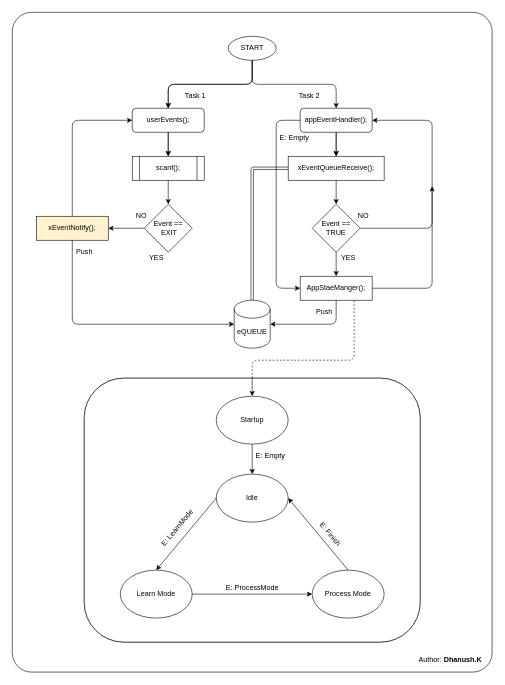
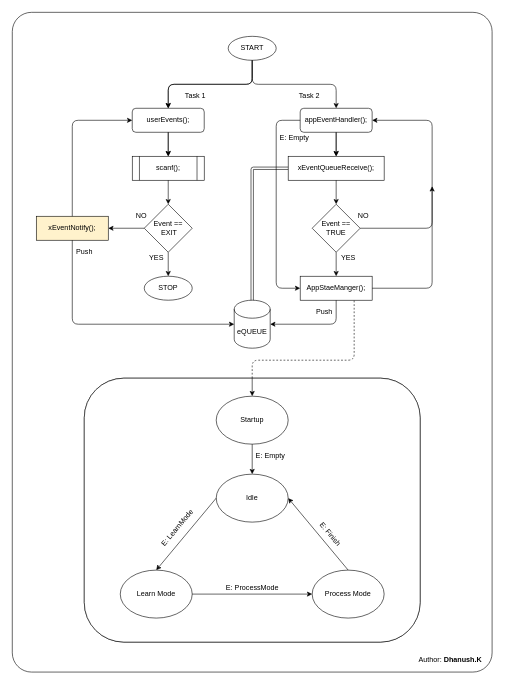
  <mxCell id="0" />
  <mxCell id="1" parent="0" />
  <mxCell id="2" value="" style="rounded=1;whiteSpace=wrap;html=1;arcSize=4;" parent="1" vertex="1"><mxGeometry x="20" width="800" height="1100" as="geometry" y="20" /></mxCell>
  <mxCell id="3" value="START" style="ellipse;whiteSpace=wrap;html=1;fontStyle=0" parent="1" vertex="1"><mxGeometry x="380" y="60" width="80" height="40" as="geometry" /></mxCell>
  <mxCell id="4" value="" style="endArrow=classic;html=1;exitX=0.5;exitY=1;exitDx=0;exitDy=0;entryX=0.5;entryY=0;entryDx=0;entryDy=0;" parent="1" source="3" target="5" edge="1"><mxGeometry width="50" height="50" relative="1" as="geometry"><mxPoint x="410" y="320" as="sourcePoint" /><mxPoint x="420" y="210" as="targetPoint" /><Array as="points"><mxPoint x="420" y="140" /><mxPoint x="280" y="140" /></Array></mxGeometry></mxCell>
  <mxCell id="5" value="userEvents();" style="rounded=1;whiteSpace=wrap;html=1;" parent="1" vertex="1"><mxGeometry x="220" y="180" width="120" height="40" as="geometry" /></mxCell>
  <mxCell id="6" value="appEventHandler();" style="rounded=1;whiteSpace=wrap;html=1;" parent="1" vertex="1"><mxGeometry x="500" y="180" width="120" height="40" as="geometry" /></mxCell>
  <mxCell id="7" value="" style="endArrow=classic;html=1;exitX=0.5;exitY=1;exitDx=0;exitDy=0;entryX=0.5;entryY=0;entryDx=0;entryDy=0;" parent="1" source="3" target="6" edge="1"><mxGeometry width="50" height="50" relative="1" as="geometry"><mxPoint x="410" y="320" as="sourcePoint" /><mxPoint x="460" y="270" as="targetPoint" /><Array as="points"><mxPoint x="420" y="140" /><mxPoint x="560" y="140" /></Array></mxGeometry></mxCell>
  <mxCell id="8" value="scanf();" style="shape=process;whiteSpace=wrap;html=1;backgroundOutline=1;" parent="1" vertex="1"><mxGeometry x="220" y="260" width="120" height="40" as="geometry" /></mxCell>
  <mxCell id="9" value="Event ==&lt;br&gt;&amp;nbsp;EXIT" style="rhombus;whiteSpace=wrap;html=1;" parent="1" vertex="1"><mxGeometry x="240" y="340" width="80" height="80" as="geometry" /></mxCell>
  <mxCell id="10" value="" style="endArrow=classic;html=1;exitX=0.5;exitY=1;exitDx=0;exitDy=0;entryX=0.5;entryY=0;entryDx=0;entryDy=0;" parent="1" source="8" target="9" edge="1"><mxGeometry width="50" height="50" relative="1" as="geometry"><mxPoint x="410" y="320" as="sourcePoint" /><mxPoint x="460" y="270" as="targetPoint" /></mxGeometry></mxCell>
  <mxCell id="11" value="" style="endArrow=classic;html=1;exitX=0.5;exitY=1;exitDx=0;exitDy=0;entryX=0.5;entryY=0;entryDx=0;entryDy=0;" parent="1" source="5" target="8" edge="1"><mxGeometry width="50" height="50" relative="1" as="geometry"><mxPoint x="410" y="320" as="sourcePoint" /><mxPoint x="460" y="270" as="targetPoint" /></mxGeometry></mxCell>
+ <mxCell id="12" value="STOP" style="ellipse;whiteSpace=wrap;html=1;fontStyle=0" parent="1" vertex="1"><mxGeometry x="240" y="460" width="80" height="40" as="geometry" /></mxCell>
+ <mxCell id="13" value="" style="endArrow=classic;html=1;exitX=0.5;exitY=1;exitDx=0;exitDy=0;entryX=0.5;entryY=0;entryDx=0;entryDy=0;" parent="1" source="9" target="12" edge="1"><mxGeometry width="50" height="50" relative="1" as="geometry"><mxPoint x="410" y="370" as="sourcePoint" /><mxPoint x="460" y="320" as="targetPoint" /></mxGeometry></mxCell>
  <mxCell id="14" value="YES" style="text;html=1;align=center;verticalAlign=middle;resizable=0;points=[];autosize=1;strokeColor=none;" parent="1" vertex="1"><mxGeometry x="240" y="420" width="40" height="20" as="geometry" /></mxCell>
  <mxCell id="15" value="xEventNotify();" style="rounded=0;whiteSpace=wrap;html=1;fillColor=#fff2cc;" parent="1" vertex="1"><mxGeometry x="60" y="360" width="120" height="40" as="geometry" /></mxCell>
  <mxCell id="16" value="" style="endArrow=classic;html=1;" parent="1" edge="1"><mxGeometry width="50" height="50" relative="1" as="geometry"><mxPoint x="240" y="380" as="sourcePoint" /><mxPoint x="180" y="380" as="targetPoint" /></mxGeometry></mxCell>
  <mxCell id="17" value="eQUEUE" style="shape=cylinder3;whiteSpace=wrap;html=1;boundedLbl=1;backgroundOutline=1;size=15;" parent="1" vertex="1"><mxGeometry x="390" y="500" width="60" height="80" as="geometry" /></mxCell>
  <mxCell id="18" value="" style="endArrow=classic;html=1;exitX=0.5;exitY=1;exitDx=0;exitDy=0;entryX=0;entryY=0.5;entryDx=0;entryDy=0;entryPerimeter=0;" parent="1" source="15" target="17" edge="1"><mxGeometry width="50" height="50" relative="1" as="geometry"><mxPoint x="410" y="370" as="sourcePoint" /><mxPoint x="460" y="320" as="targetPoint" /><Array as="points"><mxPoint x="120" y="540" /></Array></mxGeometry></mxCell>
  <mxCell id="19" value="Push" style="text;html=1;align=center;verticalAlign=middle;resizable=0;points=[];autosize=1;strokeColor=none;" parent="1" vertex="1"><mxGeometry x="120" y="410" width="40" height="20" as="geometry" /></mxCell>
  <mxCell id="20" value="" style="endArrow=classic;html=1;exitX=0.5;exitY=0;exitDx=0;exitDy=0;entryX=0;entryY=0.5;entryDx=0;entryDy=0;" parent="1" source="15" target="5" edge="1"><mxGeometry width="50" height="50" relative="1" as="geometry"><mxPoint x="410" y="370" as="sourcePoint" /><mxPoint x="460" y="320" as="targetPoint" /><Array as="points"><mxPoint x="120" y="200" /></Array></mxGeometry></mxCell>
  <mxCell id="21" value="NO" style="text;html=1;align=center;verticalAlign=middle;resizable=0;points=[];autosize=1;strokeColor=none;" parent="1" vertex="1"><mxGeometry x="220" y="350" width="30" height="20" as="geometry" /></mxCell>
  <mxCell id="22" value="Event ==&lt;br&gt;TRUE" style="rhombus;whiteSpace=wrap;html=1;" parent="1" vertex="1"><mxGeometry x="520" y="340" width="80" height="80" as="geometry" /></mxCell>
  <mxCell id="23" value="NO" style="text;html=1;align=center;verticalAlign=middle;resizable=0;points=[];autosize=1;strokeColor=none;" parent="1" vertex="1"><mxGeometry x="590" y="350" width="30" height="20" as="geometry" /></mxCell>
  <mxCell id="24" value="xEventQueueReceive();" style="rounded=0;whiteSpace=wrap;html=1;" parent="1" vertex="1"><mxGeometry x="480" y="260" width="160" height="40" as="geometry" /></mxCell>
  <mxCell id="25" value="" style="endArrow=classic;html=1;exitX=0.5;exitY=1;exitDx=0;exitDy=0;entryX=0.5;entryY=0;entryDx=0;entryDy=0;" parent="1" source="6" target="24" edge="1"><mxGeometry width="50" height="50" relative="1" as="geometry"><mxPoint x="550" y="360" as="sourcePoint" /><mxPoint x="600" y="310" as="targetPoint" /></mxGeometry></mxCell>
  <mxCell id="26" value="" style="shape=link;html=1;entryX=0.5;entryY=0;entryDx=0;entryDy=0;entryPerimeter=0;exitX=0;exitY=0.5;exitDx=0;exitDy=0;" parent="1" source="24" target="17" edge="1"><mxGeometry width="100" relative="1" as="geometry"><mxPoint x="310" y="330" as="sourcePoint" /><mxPoint x="410" y="330" as="targetPoint" /><Array as="points"><mxPoint x="420" y="280" /></Array></mxGeometry></mxCell>
  <mxCell id="27" value="" style="endArrow=classic;html=1;exitX=0.5;exitY=1;exitDx=0;exitDy=0;entryX=0.5;entryY=0;entryDx=0;entryDy=0;" parent="1" source="24" target="22" edge="1"><mxGeometry width="50" height="50" relative="1" as="geometry"><mxPoint x="360" y="360" as="sourcePoint" /><mxPoint x="410" y="310" as="targetPoint" /></mxGeometry></mxCell>
  <mxCell id="28" value="" style="endArrow=classic;html=1;exitX=1;exitY=0.5;exitDx=0;exitDy=0;entryX=1;entryY=0.5;entryDx=0;entryDy=0;" parent="1" source="22" target="6" edge="1"><mxGeometry width="50" height="50" relative="1" as="geometry"><mxPoint x="360" y="360" as="sourcePoint" /><mxPoint x="410" y="310" as="targetPoint" /><Array as="points"><mxPoint x="720" y="380" /><mxPoint x="720" y="200" /></Array></mxGeometry></mxCell>
  <mxCell id="29" value="AppStaeManger();" style="rounded=0;whiteSpace=wrap;html=1;" parent="1" vertex="1"><mxGeometry x="500" y="460" width="120" height="40" as="geometry" /></mxCell>
  <mxCell id="30" value="" style="endArrow=classic;html=1;exitX=0.5;exitY=1;exitDx=0;exitDy=0;entryX=0.5;entryY=0;entryDx=0;entryDy=0;" parent="1" source="22" target="29" edge="1"><mxGeometry width="50" height="50" relative="1" as="geometry"><mxPoint x="360" y="480" as="sourcePoint" /><mxPoint x="410" y="430" as="targetPoint" /></mxGeometry></mxCell>
  <mxCell id="31" value="YES" style="text;html=1;align=center;verticalAlign=middle;resizable=0;points=[];autosize=1;strokeColor=none;" parent="1" vertex="1"><mxGeometry x="560" y="420" width="40" height="20" as="geometry" /></mxCell>
  <mxCell id="32" value="" style="endArrow=classic;html=1;exitX=1;exitY=0.5;exitDx=0;exitDy=0;" parent="1" source="29" edge="1"><mxGeometry width="50" height="50" relative="1" as="geometry"><mxPoint x="360" y="480" as="sourcePoint" /><mxPoint x="720" y="310" as="targetPoint" /><Array as="points"><mxPoint x="720" y="480" /></Array></mxGeometry></mxCell>
  <mxCell id="33" value="Task 1" style="text;html=1;align=center;verticalAlign=middle;resizable=0;points=[];autosize=1;strokeColor=none;" parent="1" vertex="1"><mxGeometry x="300" y="150" width="50" height="20" as="geometry" /></mxCell>
  <mxCell id="34" value="Task 2" style="text;html=1;align=center;verticalAlign=middle;resizable=0;points=[];autosize=1;strokeColor=none;" parent="1" vertex="1"><mxGeometry x="490" y="150" width="50" height="20" as="geometry" /></mxCell>
  <mxCell id="35" value="" style="endArrow=classic;html=1;exitX=0.5;exitY=1;exitDx=0;exitDy=0;entryX=1;entryY=0.5;entryDx=0;entryDy=0;entryPerimeter=0;" parent="1" source="29" target="17" edge="1"><mxGeometry width="50" height="50" relative="1" as="geometry"><mxPoint x="340" y="360" as="sourcePoint" /><mxPoint x="390" y="310" as="targetPoint" /><Array as="points"><mxPoint x="560" y="540" /></Array></mxGeometry></mxCell>
  <mxCell id="36" value="Push" style="text;html=1;align=center;verticalAlign=middle;resizable=0;points=[];autosize=1;strokeColor=none;" parent="1" vertex="1"><mxGeometry x="520" y="510" width="40" height="20" as="geometry" /></mxCell>
  <mxCell id="37" value="" style="endArrow=classic;html=1;exitX=0;exitY=0.5;exitDx=0;exitDy=0;entryX=0;entryY=0.5;entryDx=0;entryDy=0;" parent="1" source="6" target="29" edge="1"><mxGeometry width="50" height="50" relative="1" as="geometry"><mxPoint x="380" y="560" as="sourcePoint" /><mxPoint x="430" y="510" as="targetPoint" /><Array as="points"><mxPoint x="460" y="200" /><mxPoint x="460" y="480" /></Array></mxGeometry></mxCell>
  <mxCell id="38" value="E: Empty" style="text;html=1;align=center;verticalAlign=middle;resizable=0;points=[];autosize=1;strokeColor=none;" parent="1" vertex="1"><mxGeometry x="460" y="220" width="60" height="20" as="geometry" /></mxCell>
  <mxCell id="39" value="" style="endArrow=classic;html=1;exitX=0.5;exitY=1;exitDx=0;exitDy=0;entryX=0.5;entryY=0;entryDx=0;entryDy=0;" parent="1" edge="1"><mxGeometry width="50" height="50" relative="1" as="geometry"><mxPoint x="420" y="100" as="sourcePoint" /><mxPoint x="280" y="180" as="targetPoint" /><Array as="points"><mxPoint x="420" y="140" /><mxPoint x="280" y="140" /></Array></mxGeometry></mxCell>
  <mxCell id="40" value="" style="endArrow=classic;html=1;exitX=0.5;exitY=1;exitDx=0;exitDy=0;entryX=0.5;entryY=0;entryDx=0;entryDy=0;" parent="1" edge="1"><mxGeometry width="50" height="50" relative="1" as="geometry"><mxPoint x="280" y="220" as="sourcePoint" /><mxPoint x="280" y="260" as="targetPoint" /></mxGeometry></mxCell>
  <mxCell id="41" value="" style="endArrow=classic;html=1;exitX=0.5;exitY=1;exitDx=0;exitDy=0;entryX=0.5;entryY=0;entryDx=0;entryDy=0;" parent="1" edge="1"><mxGeometry width="50" height="50" relative="1" as="geometry"><mxPoint x="560" y="220" as="sourcePoint" /><mxPoint x="560" y="260" as="targetPoint" /></mxGeometry></mxCell>
  <mxCell id="42" value="" style="endArrow=none;dashed=1;html=1;entryX=0.75;entryY=1;entryDx=0;entryDy=0;exitX=0.5;exitY=0;exitDx=0;exitDy=0;" parent="1" source="58" edge="1"><mxGeometry width="50" height="50" relative="1" as="geometry"><mxPoint x="410" y="710" as="sourcePoint" /><mxPoint x="590" y="500" as="targetPoint" /><Array as="points"><mxPoint x="420" y="600" /><mxPoint x="590" y="600" /></Array></mxGeometry></mxCell>
  <mxCell id="43" value="" style="group" parent="1" vertex="1" connectable="0"><mxGeometry x="140" y="630" width="560" height="440" as="geometry" /></mxCell>
  <mxCell id="44" value="" style="rounded=1;whiteSpace=wrap;html=1;" parent="43" vertex="1"><mxGeometry width="560" height="440" as="geometry" /></mxCell>
  <mxCell id="45" value="Idle" style="ellipse;whiteSpace=wrap;html=1;" parent="43" vertex="1"><mxGeometry x="220" y="160" width="120" height="80" as="geometry" /></mxCell>
  <mxCell id="46" value="Learn Mode" style="ellipse;whiteSpace=wrap;html=1;" parent="43" vertex="1"><mxGeometry x="60" y="320" width="120" height="80" as="geometry" /></mxCell>
  <mxCell id="47" value="Process Mode" style="ellipse;whiteSpace=wrap;html=1;" parent="43" vertex="1"><mxGeometry x="380" y="320" width="120" height="80" as="geometry" /></mxCell>
  <mxCell id="48" value="" style="endArrow=classic;html=1;entryX=0.5;entryY=0;entryDx=0;entryDy=0;exitX=0.5;exitY=0;exitDx=0;exitDy=0;" parent="43" source="44" target="55" edge="1"><mxGeometry width="50" height="50" relative="1" as="geometry"><mxPoint x="330" y="100" as="sourcePoint" /><mxPoint x="340" y="280" as="targetPoint" /></mxGeometry></mxCell>
  <mxCell id="49" value="" style="endArrow=classic;html=1;exitX=0;exitY=0.5;exitDx=0;exitDy=0;entryX=0.5;entryY=0;entryDx=0;entryDy=0;" parent="43" source="45" target="46" edge="1"><mxGeometry width="50" height="50" relative="1" as="geometry"><mxPoint x="290" y="330" as="sourcePoint" /><mxPoint x="340" y="280" as="targetPoint" /></mxGeometry></mxCell>
  <mxCell id="50" value="E: LearnMode" style="text;html=1;align=center;verticalAlign=middle;resizable=0;points=[];autosize=1;strokeColor=none;rotation=-50;" parent="43" vertex="1"><mxGeometry x="110" y="240" width="90" height="20" as="geometry" /></mxCell>
  <mxCell id="51" value="" style="endArrow=classic;html=1;exitX=1;exitY=0.5;exitDx=0;exitDy=0;entryX=0;entryY=0.5;entryDx=0;entryDy=0;" parent="43" source="46" target="47" edge="1"><mxGeometry width="50" height="50" relative="1" as="geometry"><mxPoint x="290" y="330" as="sourcePoint" /><mxPoint x="210" y="520" as="targetPoint" /></mxGeometry></mxCell>
  <mxCell id="52" value="" style="endArrow=classic;html=1;exitX=0.5;exitY=0;exitDx=0;exitDy=0;entryX=1;entryY=0.5;entryDx=0;entryDy=0;" parent="43" source="47" target="45" edge="1"><mxGeometry width="50" height="50" relative="1" as="geometry"><mxPoint x="290" y="330" as="sourcePoint" /><mxPoint x="330" y="200" as="targetPoint" /></mxGeometry></mxCell>
  <mxCell id="53" value="E: ProcessMode" style="text;html=1;align=center;verticalAlign=middle;resizable=0;points=[];autosize=1;strokeColor=none;rotation=0;" parent="43" vertex="1"><mxGeometry x="230" y="340" width="100" height="20" as="geometry" /></mxCell>
  <mxCell id="54" value="E: Finish" style="text;html=1;align=center;verticalAlign=middle;resizable=0;points=[];autosize=1;strokeColor=none;rotation=50;" parent="43" vertex="1"><mxGeometry x="380" y="250" width="60" height="20" as="geometry" /></mxCell>
  <mxCell id="55" value="Startup" style="ellipse;whiteSpace=wrap;html=1;" parent="43" vertex="1"><mxGeometry x="220" y="30" width="120" height="80" as="geometry" /></mxCell>
  <mxCell id="56" value="" style="endArrow=classic;html=1;exitX=0.5;exitY=1;exitDx=0;exitDy=0;" parent="43" source="55" target="45" edge="1"><mxGeometry width="50" height="50" relative="1" as="geometry"><mxPoint x="280" y="160" as="sourcePoint" /><mxPoint x="330" y="110" as="targetPoint" /></mxGeometry></mxCell>
  <mxCell id="57" value="E: Empty" style="text;html=1;align=center;verticalAlign=middle;resizable=0;points=[];autosize=1;strokeColor=none;" parent="43" vertex="1"><mxGeometry x="280" y="120" width="60" height="20" as="geometry" /></mxCell>
  <mxCell id="58" value="" style="rounded=1;whiteSpace=wrap;html=1;" parent="43" vertex="1"><mxGeometry width="560" height="440" as="geometry" /></mxCell>
  <mxCell id="59" value="Idle" style="ellipse;whiteSpace=wrap;html=1;" parent="43" vertex="1"><mxGeometry x="220" y="160" width="120" height="80" as="geometry" /></mxCell>
  <mxCell id="60" value="Learn Mode" style="ellipse;whiteSpace=wrap;html=1;" parent="43" vertex="1"><mxGeometry x="60" y="320" width="120" height="80" as="geometry" /></mxCell>
  <mxCell id="61" value="Process Mode" style="ellipse;whiteSpace=wrap;html=1;" parent="43" vertex="1"><mxGeometry x="380" y="320" width="120" height="80" as="geometry" /></mxCell>
  <mxCell id="62" value="" style="endArrow=classic;html=1;entryX=0.5;entryY=0;entryDx=0;entryDy=0;exitX=0.5;exitY=0;exitDx=0;exitDy=0;" parent="43" source="58" target="69" edge="1"><mxGeometry width="50" height="50" relative="1" as="geometry"><mxPoint x="330" y="100" as="sourcePoint" /><mxPoint x="340" y="280" as="targetPoint" /></mxGeometry></mxCell>
  <mxCell id="63" value="" style="endArrow=classic;html=1;exitX=0;exitY=0.5;exitDx=0;exitDy=0;entryX=0.5;entryY=0;entryDx=0;entryDy=0;" parent="43" source="59" target="60" edge="1"><mxGeometry width="50" height="50" relative="1" as="geometry"><mxPoint x="290" y="330" as="sourcePoint" /><mxPoint x="340" y="280" as="targetPoint" /></mxGeometry></mxCell>
  <mxCell id="64" value="E: LearnMode" style="text;html=1;align=center;verticalAlign=middle;resizable=0;points=[];autosize=1;strokeColor=none;rotation=-50;" parent="43" vertex="1"><mxGeometry x="110" y="240" width="90" height="20" as="geometry" /></mxCell>
  <mxCell id="65" value="" style="endArrow=classic;html=1;exitX=1;exitY=0.5;exitDx=0;exitDy=0;entryX=0;entryY=0.5;entryDx=0;entryDy=0;" parent="43" source="60" target="61" edge="1"><mxGeometry width="50" height="50" relative="1" as="geometry"><mxPoint x="290" y="330" as="sourcePoint" /><mxPoint x="210" y="520" as="targetPoint" /></mxGeometry></mxCell>
  <mxCell id="66" value="" style="endArrow=classic;html=1;exitX=0.5;exitY=0;exitDx=0;exitDy=0;entryX=1;entryY=0.5;entryDx=0;entryDy=0;" parent="43" source="61" target="59" edge="1"><mxGeometry width="50" height="50" relative="1" as="geometry"><mxPoint x="290" y="330" as="sourcePoint" /><mxPoint x="330" y="200" as="targetPoint" /></mxGeometry></mxCell>
  <mxCell id="67" value="E: ProcessMode" style="text;html=1;align=center;verticalAlign=middle;resizable=0;points=[];autosize=1;strokeColor=none;rotation=0;" parent="43" vertex="1"><mxGeometry x="230" y="340" width="100" height="20" as="geometry" /></mxCell>
  <mxCell id="68" value="E: Finish" style="text;html=1;align=center;verticalAlign=middle;resizable=0;points=[];autosize=1;strokeColor=none;rotation=50;" parent="43" vertex="1"><mxGeometry x="380" y="250" width="60" height="20" as="geometry" /></mxCell>
  <mxCell id="69" value="Startup" style="ellipse;whiteSpace=wrap;html=1;" parent="43" vertex="1"><mxGeometry x="220" y="30" width="120" height="80" as="geometry" /></mxCell>
  <mxCell id="70" value="" style="endArrow=classic;html=1;exitX=0.5;exitY=1;exitDx=0;exitDy=0;" parent="43" source="69" target="59" edge="1"><mxGeometry width="50" height="50" relative="1" as="geometry"><mxPoint x="280" y="160" as="sourcePoint" /><mxPoint x="330" y="110" as="targetPoint" /></mxGeometry></mxCell>
  <mxCell id="71" value="E: Empty" style="text;html=1;align=center;verticalAlign=middle;resizable=0;points=[];autosize=1;strokeColor=none;" parent="43" vertex="1"><mxGeometry x="280" y="120" width="60" height="20" as="geometry" /></mxCell>
  <mxCell id="72" value="Author: &lt;b&gt;Dhanush.K&lt;/b&gt;" style="text;html=1;align=center;verticalAlign=middle;resizable=0;points=[];autosize=1;strokeColor=none;" vertex="1" parent="1"><mxGeometry x="690" y="1090" width="120" height="20" as="geometry" /></mxCell>
